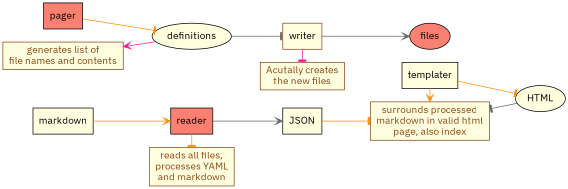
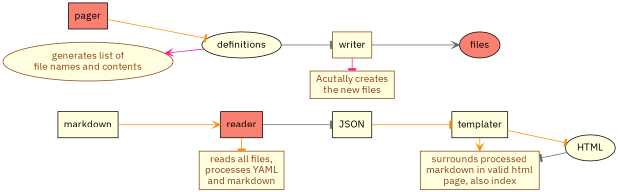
  digraph {
    fontname="IBM Plex Sans"
    rankdir=LR
    node [fillcolor=lightyellow fontname="IBM Plex Sans" shape=box style=filled]
    edge [arrowhead=tee color=darkorange fontname="IBM Plex Sans"]
    reader [fillcolor=salmon]
    n2 [color=chocolate4 fontcolor=chocolate4 label="reads all files,\nprocesses YAML\nand markdown"]
    templater
    n4 [color=chocolate4 fontcolor=chocolate4 label="surrounds processed\nmarkdown in valid html\npage, also index"]
    pager [fillcolor=salmon]
-   n6 [color=chocolate4 fontcolor=chocolate4 label="generates list of\nfile names and contents"]
+   n6 [color=chocolate4 fontcolor=chocolate4 label="generates list of\nfile names and contents" shape=ellipse]
    writer [color=chocolate4]
    n8 [color=chocolate4 fontcolor=chocolate4 label="Acutally creates\nthe new files"]
    JSON
    HTML [shape=""]
    definitions [shape=""]
    files [fillcolor=salmon shape=""]
    markdown
    subgraph sub_1 {
      rank=same
      reader
      n2
    }
    subgraph sub_2 {
      rank=same
      templater
      n4
    }
    subgraph sub_3 {
      rank=same
      pager
      n6
    }
    subgraph sub_4 {
      rank=same
      writer
      n8
    }
    reader -> n2
-   reader -> JSON [arrowhead=vee color=gray40]
+   reader -> JSON [color=gray40]
    templater -> n4 [arrowhead=vee]
    templater -> HTML
    pager -> definitions
    writer -> n8 [color=deeppink]
    writer -> files [arrowhead=vee color=gray40]
-   JSON -> n4
+   JSON -> templater
    HTML -> n4 [color=gray40]
    definitions -> n6 [arrowhead=vee color=deeppink]
    definitions -> writer [color=gray40]
    markdown -> reader [arrowhead=vee]
  }
